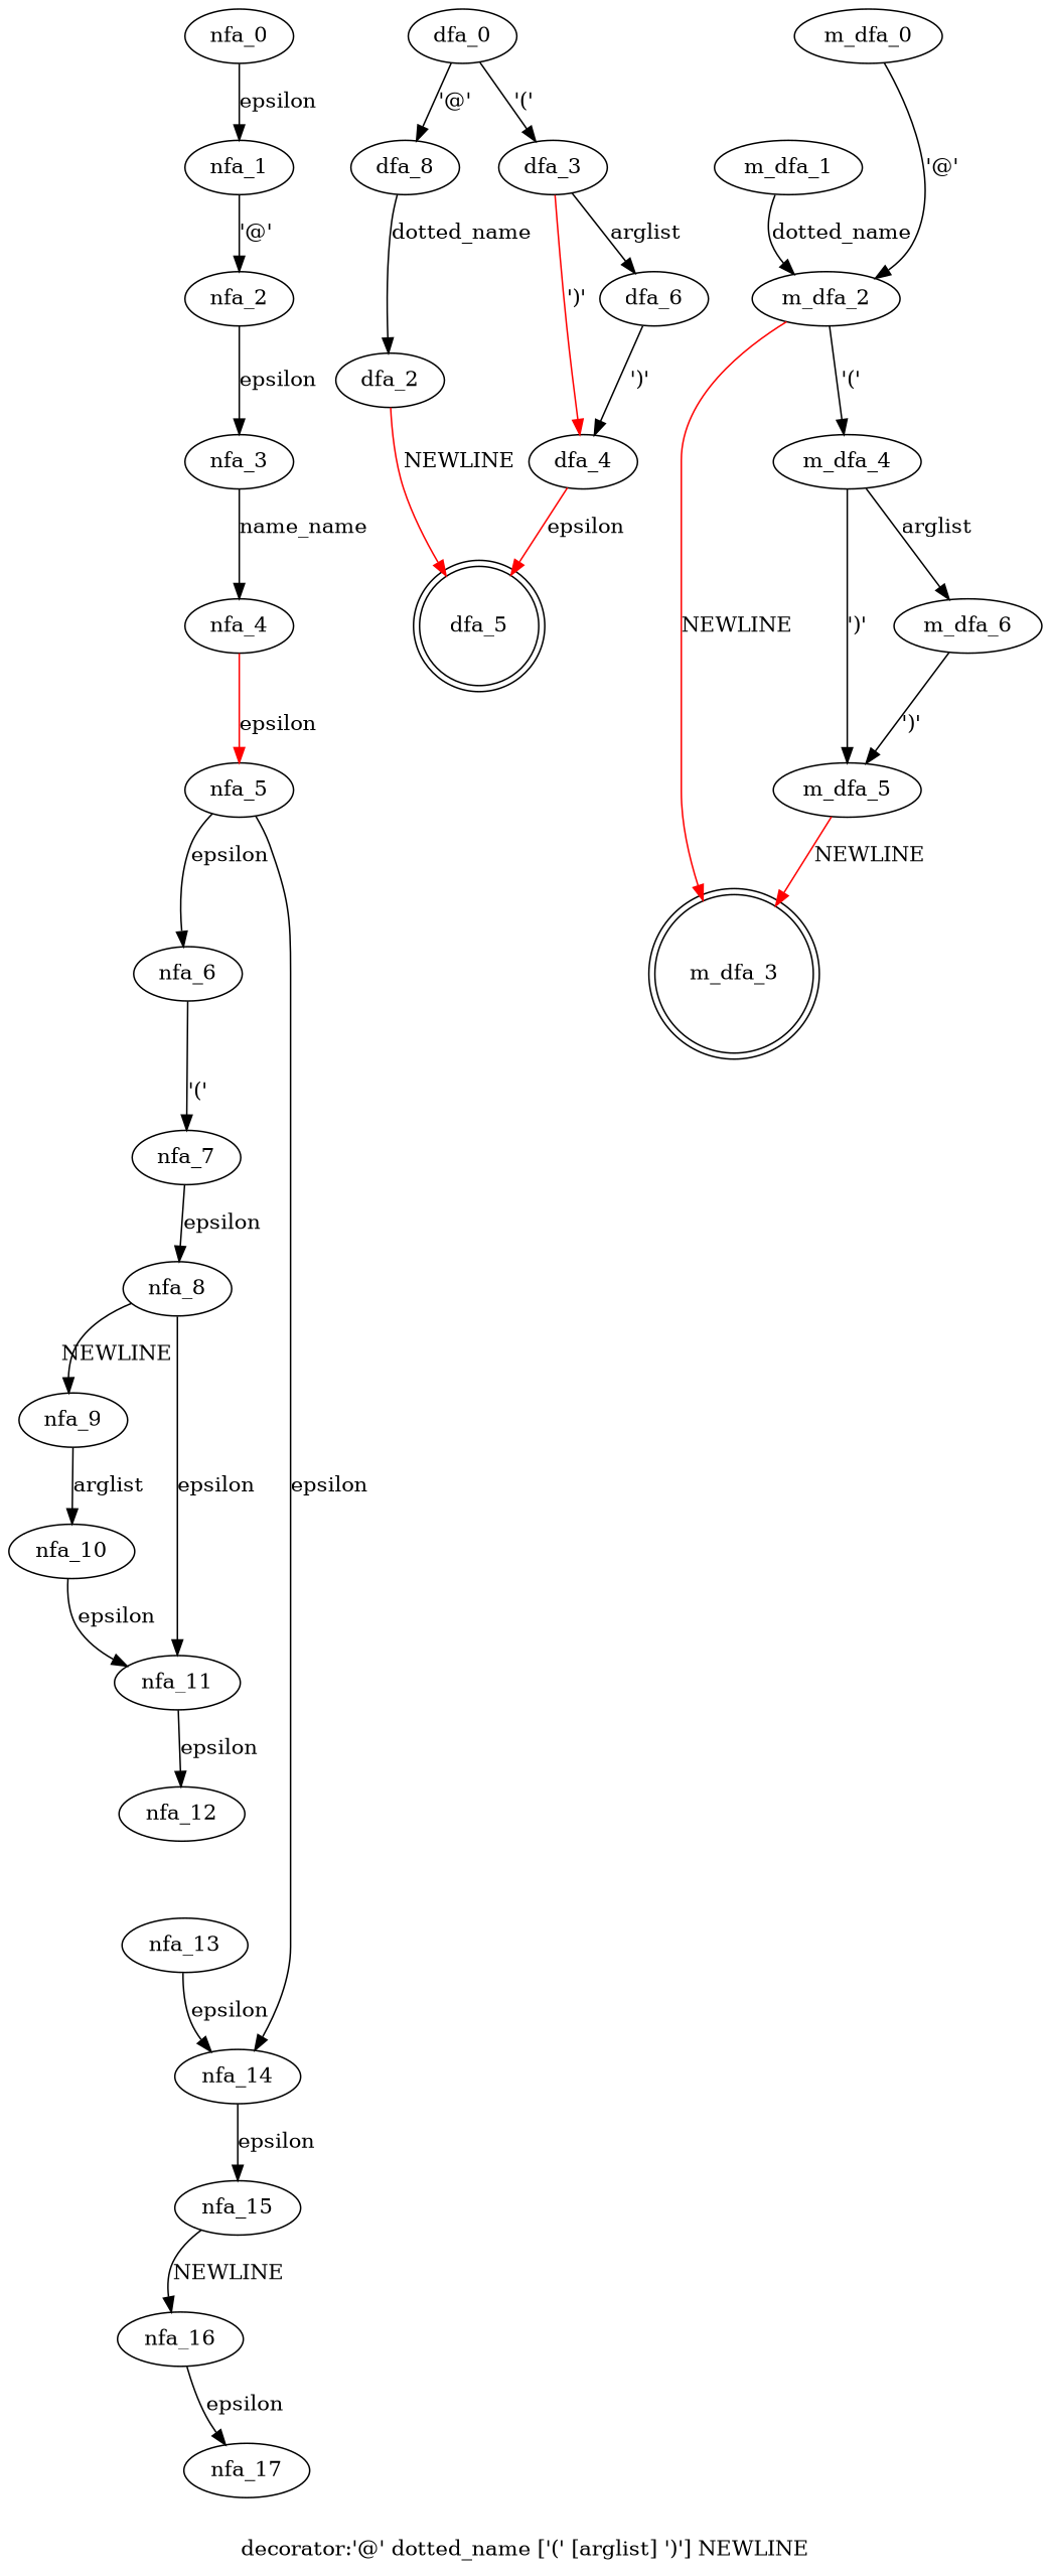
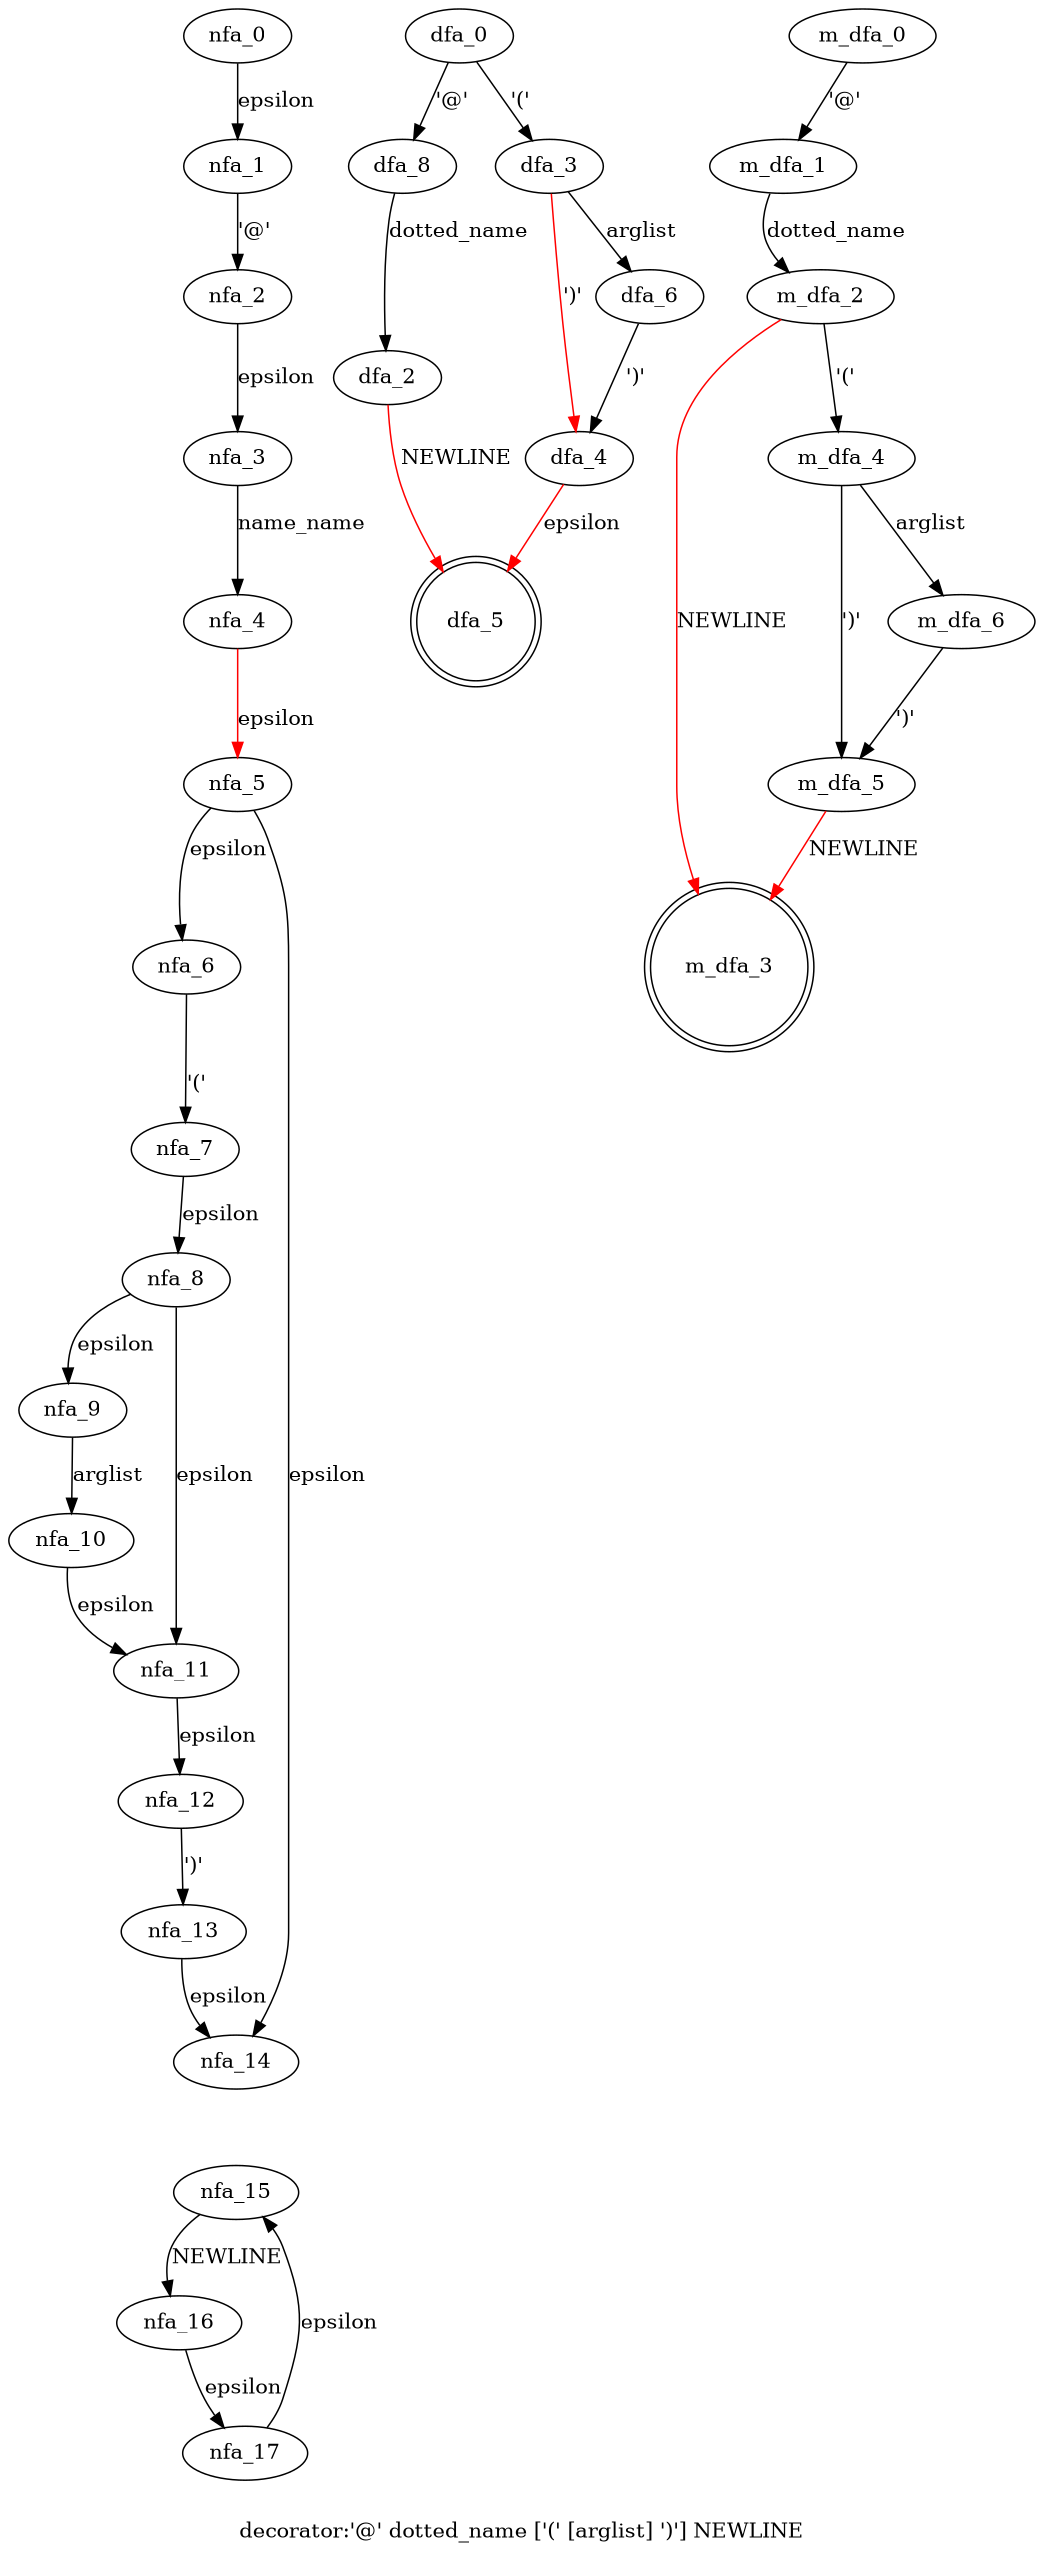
  digraph {
    label="decorator:'@' dotted_name ['(' [arglist] ')'] NEWLINE"
    nfa_0
    nfa_1
    nfa_2
    nfa_3
    nfa_4
    nfa_5
    nfa_6
    nfa_14
    nfa_7
    nfa_8
    nfa_9
    nfa_11
    nfa_10
    nfa_12
    nfa_13
    nfa_15
    nfa_16
    nfa_17
    dfa_0
    n20 [label=dfa_8]
    dfa_2
    dfa_3
    dfa_5 [shape=doublecircle]
    dfa_4
    dfa_6
    m_dfa_0
    m_dfa_1
    m_dfa_2
    m_dfa_3 [shape=doublecircle]
    m_dfa_4
    m_dfa_5
    m_dfa_6
    subgraph sub_1 {
      nfa_0
      nfa_1
      nfa_2
      nfa_3
      nfa_4
      nfa_5
      nfa_6
      nfa_14
      nfa_7
      nfa_8
      nfa_9
      nfa_11
      nfa_10
      nfa_12
      nfa_13
      nfa_15
      nfa_16
      nfa_17
    }
    subgraph sub_2 {
      dfa_0
      n20
      dfa_2
      dfa_3
      dfa_5
      dfa_4
      dfa_6
    }
    subgraph sub_3 {
      m_dfa_0
      m_dfa_1
      m_dfa_2
      m_dfa_3
      m_dfa_4
      m_dfa_5
      m_dfa_6
    }
    nfa_0 -> nfa_1 [label=epsilon]
    nfa_1 -> nfa_2 [label="'@'"]
    nfa_2 -> nfa_3 [label=epsilon]
    nfa_3 -> nfa_4 [label=name_name]
    nfa_4 -> nfa_5 [color=red label=epsilon]
    nfa_5 -> nfa_6 [label=epsilon]
    nfa_5 -> nfa_14 [label=epsilon]
    nfa_6 -> nfa_7 [label="'('"]
-   nfa_14 -> nfa_15 [label=epsilon]
+   nfa_17 -> nfa_15 [label=epsilon]
    nfa_7 -> nfa_8 [label=epsilon]
-   nfa_8 -> nfa_9 [label=NEWLINE]
+   nfa_8 -> nfa_9 [label=epsilon]
    nfa_8 -> nfa_11 [label=epsilon]
    nfa_9 -> nfa_10 [label=arglist]
    nfa_11 -> nfa_12 [label=epsilon]
    nfa_10 -> nfa_11 [label=epsilon]
+   nfa_12 -> nfa_13 [label="')'"]
    nfa_13 -> nfa_14 [label=epsilon]
    nfa_15 -> nfa_16 [label=NEWLINE]
    nfa_16 -> nfa_17 [label=epsilon]
    dfa_0 -> n20 [label="'@'"]
    dfa_0 -> dfa_3 [label="'('"]
    n20 -> dfa_2 [label=dotted_name]
    dfa_2 -> dfa_5 [color=red label=NEWLINE]
    dfa_3 -> dfa_4 [color=red label="')'"]
    dfa_3 -> dfa_6 [label=arglist]
    dfa_4 -> dfa_5 [color=red label=epsilon]
    dfa_6 -> dfa_4 [label="')'"]
-   m_dfa_0 -> m_dfa_2 [label="'@'"]
+   m_dfa_0 -> m_dfa_1 [label="'@'"]
    m_dfa_1 -> m_dfa_2 [label=dotted_name]
    m_dfa_2 -> m_dfa_3 [color=red label=NEWLINE]
    m_dfa_2 -> m_dfa_4 [label="'('"]
    m_dfa_4 -> m_dfa_5 [label="')'"]
    m_dfa_4 -> m_dfa_6 [label=arglist]
    m_dfa_5 -> m_dfa_3 [color=red label=NEWLINE]
    m_dfa_6 -> m_dfa_5 [label="')'"]
  }
